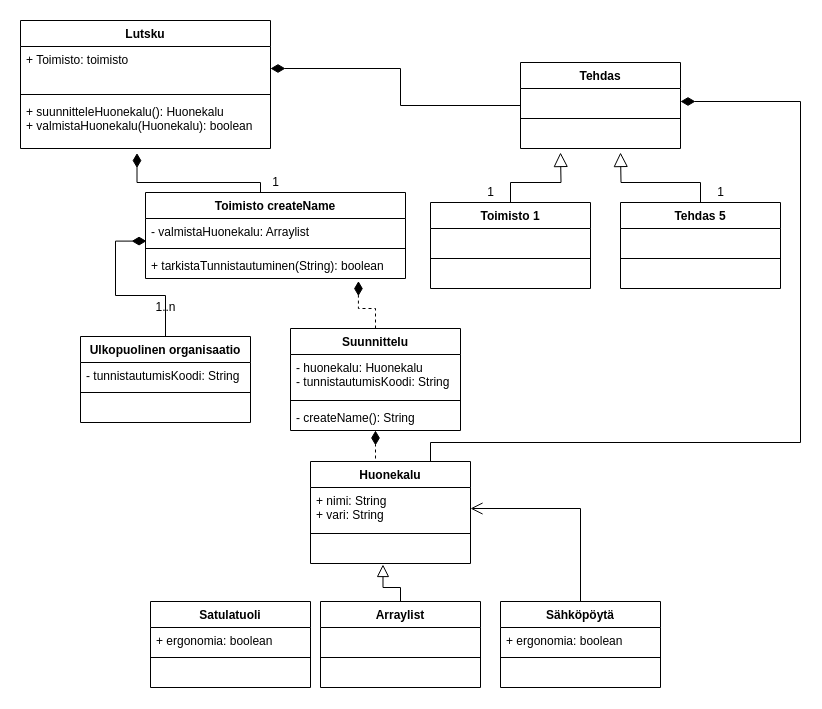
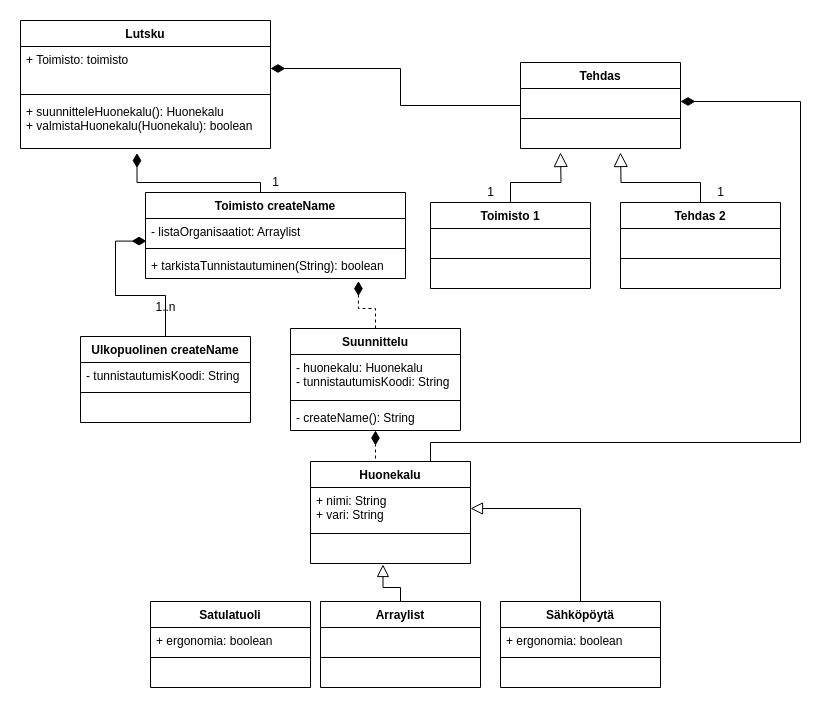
  <mxCell id="0" />
  <mxCell id="1" parent="0" />
  <mxCell id="2" value="Lutsku" style="swimlane;fontStyle=1;align=center;verticalAlign=top;childLayout=stackLayout;horizontal=1;startSize=26;horizontalStack=0;resizeParent=1;resizeParentMax=0;resizeLast=0;collapsible=1;marginBottom=0;" vertex="1" parent="1"><mxGeometry x="20" y="20" width="250" height="128" as="geometry" /></mxCell>
  <mxCell id="3" value="+ Toimisto: toimisto&#10;" style="text;strokeColor=none;fillColor=none;align=left;verticalAlign=top;spacingLeft=4;spacingRight=4;overflow=hidden;rotatable=0;points=[[0,0.5],[1,0.5]];portConstraint=eastwest;" vertex="1" parent="2"><mxGeometry y="26" width="250" height="44" as="geometry" /></mxCell>
  <mxCell id="4" value="" style="line;strokeWidth=1;fillColor=none;align=left;verticalAlign=middle;spacingTop=-1;spacingLeft=3;spacingRight=3;rotatable=0;labelPosition=right;points=[];portConstraint=eastwest;" vertex="1" parent="2"><mxGeometry y="70" width="250" height="8" as="geometry" /></mxCell>
  <mxCell id="5" value="+ suunnitteleHuonekalu(): Huonekalu&#10;+ valmistaHuonekalu(Huonekalu): boolean" style="text;strokeColor=none;fillColor=none;align=left;verticalAlign=top;spacingLeft=4;spacingRight=4;overflow=hidden;rotatable=0;points=[[0,0.5],[1,0.5]];portConstraint=eastwest;" vertex="1" parent="2"><mxGeometry y="78" width="250" height="50" as="geometry" /></mxCell>
  <mxCell id="6" value="Satulatuoli" style="swimlane;fontStyle=1;align=center;verticalAlign=top;childLayout=stackLayout;horizontal=1;startSize=26;horizontalStack=0;resizeParent=1;resizeParentMax=0;resizeLast=0;collapsible=1;marginBottom=0;" vertex="1" parent="1"><mxGeometry x="150" y="601" width="160" height="86" as="geometry" /></mxCell>
  <mxCell id="7" value="+ ergonomia: boolean" style="text;strokeColor=none;fillColor=none;align=left;verticalAlign=top;spacingLeft=4;spacingRight=4;overflow=hidden;rotatable=0;points=[[0,0.5],[1,0.5]];portConstraint=eastwest;" vertex="1" parent="6"><mxGeometry y="26" width="160" height="26" as="geometry" /></mxCell>
  <mxCell id="8" value="" style="line;strokeWidth=1;fillColor=none;align=left;verticalAlign=middle;spacingTop=-1;spacingLeft=3;spacingRight=3;rotatable=0;labelPosition=right;points=[];portConstraint=eastwest;" vertex="1" parent="6"><mxGeometry y="52" width="160" height="8" as="geometry" /></mxCell>
  <mxCell id="9" value=" " style="text;strokeColor=none;fillColor=none;align=left;verticalAlign=top;spacingLeft=4;spacingRight=4;overflow=hidden;rotatable=0;points=[[0,0.5],[1,0.5]];portConstraint=eastwest;" vertex="1" parent="6"><mxGeometry y="60" width="160" height="26" as="geometry" /></mxCell>
- <mxCell id="10" style="edgeStyle=orthogonalEdgeStyle;rounded=0;orthogonalLoop=1;jettySize=auto;html=1;entryX=1;entryY=0.5;entryDx=0;entryDy=0;endArrow=open;endFill=0;endSize=10;" edge="1" parent="1" source="11" target="28"><mxGeometry relative="1" as="geometry" /></mxCell>
+ <mxCell id="10" style="edgeStyle=orthogonalEdgeStyle;rounded=0;orthogonalLoop=1;jettySize=auto;html=1;entryX=1;entryY=0.5;entryDx=0;entryDy=0;endArrow=block;endFill=0;endSize=10;" edge="1" parent="1" source="11" target="28"><mxGeometry relative="1" as="geometry" /></mxCell>
  <mxCell id="11" value="Sähköpöytä" style="swimlane;fontStyle=1;align=center;verticalAlign=top;childLayout=stackLayout;horizontal=1;startSize=26;horizontalStack=0;resizeParent=1;resizeParentMax=0;resizeLast=0;collapsible=1;marginBottom=0;" vertex="1" parent="1"><mxGeometry x="500" y="601" width="160" height="86" as="geometry" /></mxCell>
  <mxCell id="12" value="+ ergonomia: boolean" style="text;strokeColor=none;fillColor=none;align=left;verticalAlign=top;spacingLeft=4;spacingRight=4;overflow=hidden;rotatable=0;points=[[0,0.5],[1,0.5]];portConstraint=eastwest;" vertex="1" parent="11"><mxGeometry y="26" width="160" height="26" as="geometry" /></mxCell>
  <mxCell id="13" value="" style="line;strokeWidth=1;fillColor=none;align=left;verticalAlign=middle;spacingTop=-1;spacingLeft=3;spacingRight=3;rotatable=0;labelPosition=right;points=[];portConstraint=eastwest;" vertex="1" parent="11"><mxGeometry y="52" width="160" height="8" as="geometry" /></mxCell>
  <mxCell id="14" value=" " style="text;strokeColor=none;fillColor=none;align=left;verticalAlign=top;spacingLeft=4;spacingRight=4;overflow=hidden;rotatable=0;points=[[0,0.5],[1,0.5]];portConstraint=eastwest;" vertex="1" parent="11"><mxGeometry y="60" width="160" height="26" as="geometry" /></mxCell>
  <mxCell id="15" style="edgeStyle=orthogonalEdgeStyle;rounded=0;orthogonalLoop=1;jettySize=auto;html=1;endArrow=block;endFill=0;endSize=12;" edge="1" parent="1" source="16"><mxGeometry relative="1" as="geometry"><mxPoint x="560" y="152" as="targetPoint" /></mxGeometry></mxCell>
  <mxCell id="16" value="Toimisto 1" style="swimlane;fontStyle=1;align=center;verticalAlign=top;childLayout=stackLayout;horizontal=1;startSize=26;horizontalStack=0;resizeParent=1;resizeParentMax=0;resizeLast=0;collapsible=1;marginBottom=0;" vertex="1" parent="1"><mxGeometry x="430" y="202" width="160" height="86" as="geometry" /></mxCell>
  <mxCell id="17" value=" " style="text;strokeColor=none;fillColor=none;align=left;verticalAlign=top;spacingLeft=4;spacingRight=4;overflow=hidden;rotatable=0;points=[[0,0.5],[1,0.5]];portConstraint=eastwest;" vertex="1" parent="16"><mxGeometry y="26" width="160" height="26" as="geometry" /></mxCell>
  <mxCell id="18" value="" style="line;strokeWidth=1;fillColor=none;align=left;verticalAlign=middle;spacingTop=-1;spacingLeft=3;spacingRight=3;rotatable=0;labelPosition=right;points=[];portConstraint=eastwest;" vertex="1" parent="16"><mxGeometry y="52" width="160" height="8" as="geometry" /></mxCell>
  <mxCell id="19" value=" " style="text;strokeColor=none;fillColor=none;align=left;verticalAlign=top;spacingLeft=4;spacingRight=4;overflow=hidden;rotatable=0;points=[[0,0.5],[1,0.5]];portConstraint=eastwest;" vertex="1" parent="16"><mxGeometry y="60" width="160" height="26" as="geometry" /></mxCell>
  <mxCell id="20" style="edgeStyle=orthogonalEdgeStyle;rounded=0;orthogonalLoop=1;jettySize=auto;html=1;endArrow=block;endFill=0;endSize=12;" edge="1" parent="1" source="21"><mxGeometry relative="1" as="geometry"><mxPoint x="620" y="152" as="targetPoint" /></mxGeometry></mxCell>
- <mxCell id="21" value="Tehdas 5" style="swimlane;fontStyle=1;align=center;verticalAlign=top;childLayout=stackLayout;horizontal=1;startSize=26;horizontalStack=0;resizeParent=1;resizeParentMax=0;resizeLast=0;collapsible=1;marginBottom=0;" vertex="1" parent="1"><mxGeometry x="620" y="202" width="160" height="86" as="geometry" /></mxCell>
+ <mxCell id="21" value="Tehdas 2" style="swimlane;fontStyle=1;align=center;verticalAlign=top;childLayout=stackLayout;horizontal=1;startSize=26;horizontalStack=0;resizeParent=1;resizeParentMax=0;resizeLast=0;collapsible=1;marginBottom=0;" vertex="1" parent="1"><mxGeometry x="620" y="202" width="160" height="86" as="geometry" /></mxCell>
  <mxCell id="22" value=" " style="text;strokeColor=none;fillColor=none;align=left;verticalAlign=top;spacingLeft=4;spacingRight=4;overflow=hidden;rotatable=0;points=[[0,0.5],[1,0.5]];portConstraint=eastwest;" vertex="1" parent="21"><mxGeometry y="26" width="160" height="26" as="geometry" /></mxCell>
  <mxCell id="23" value="" style="line;strokeWidth=1;fillColor=none;align=left;verticalAlign=middle;spacingTop=-1;spacingLeft=3;spacingRight=3;rotatable=0;labelPosition=right;points=[];portConstraint=eastwest;" vertex="1" parent="21"><mxGeometry y="52" width="160" height="8" as="geometry" /></mxCell>
  <mxCell id="24" value=" " style="text;strokeColor=none;fillColor=none;align=left;verticalAlign=top;spacingLeft=4;spacingRight=4;overflow=hidden;rotatable=0;points=[[0,0.5],[1,0.5]];portConstraint=eastwest;" vertex="1" parent="21"><mxGeometry y="60" width="160" height="26" as="geometry" /></mxCell>
  <mxCell id="25" style="edgeStyle=orthogonalEdgeStyle;rounded=0;orthogonalLoop=1;jettySize=auto;html=1;exitX=0.5;exitY=0;exitDx=0;exitDy=0;entryX=0.5;entryY=1;entryDx=0;entryDy=0;entryPerimeter=0;endArrow=diamondThin;endFill=1;endSize=12;dashed=1;" edge="1" parent="1" source="27" target="58"><mxGeometry relative="1" as="geometry" /></mxCell>
  <mxCell id="26" style="edgeStyle=orthogonalEdgeStyle;rounded=0;orthogonalLoop=1;jettySize=auto;html=1;exitX=0.75;exitY=0;exitDx=0;exitDy=0;entryX=1;entryY=0.5;entryDx=0;entryDy=0;endArrow=diamondThin;endFill=1;endSize=12;" edge="1" parent="1" source="27" target="38"><mxGeometry relative="1" as="geometry"><Array as="points"><mxPoint x="430" y="442" /><mxPoint x="800" y="442" /><mxPoint x="800" y="101" /></Array></mxGeometry></mxCell>
  <mxCell id="27" value="Huonekalu" style="swimlane;fontStyle=1;align=center;verticalAlign=top;childLayout=stackLayout;horizontal=1;startSize=26;horizontalStack=0;resizeParent=1;resizeParentMax=0;resizeLast=0;collapsible=1;marginBottom=0;" vertex="1" parent="1"><mxGeometry x="310" y="461" width="160" height="102" as="geometry" /></mxCell>
  <mxCell id="28" value="+ nimi: String&#10;+ vari: String" style="text;strokeColor=none;fillColor=none;align=left;verticalAlign=top;spacingLeft=4;spacingRight=4;overflow=hidden;rotatable=0;points=[[0,0.5],[1,0.5]];portConstraint=eastwest;" vertex="1" parent="27"><mxGeometry y="26" width="160" height="42" as="geometry" /></mxCell>
  <mxCell id="29" value="" style="line;strokeWidth=1;fillColor=none;align=left;verticalAlign=middle;spacingTop=-1;spacingLeft=3;spacingRight=3;rotatable=0;labelPosition=right;points=[];portConstraint=eastwest;" vertex="1" parent="27"><mxGeometry y="68" width="160" height="8" as="geometry" /></mxCell>
  <mxCell id="30" value=" " style="text;strokeColor=none;fillColor=none;align=left;verticalAlign=top;spacingLeft=4;spacingRight=4;overflow=hidden;rotatable=0;points=[[0,0.5],[1,0.5]];portConstraint=eastwest;" vertex="1" parent="27"><mxGeometry y="76" width="160" height="26" as="geometry" /></mxCell>
  <mxCell id="31" style="edgeStyle=orthogonalEdgeStyle;rounded=0;orthogonalLoop=1;jettySize=auto;html=1;entryX=0.453;entryY=1.038;entryDx=0;entryDy=0;entryPerimeter=0;endArrow=block;endFill=0;endSize=10;" edge="1" parent="1" source="32" target="30"><mxGeometry relative="1" as="geometry"><Array as="points"><mxPoint x="400" y="587" /><mxPoint x="383" y="587" /></Array></mxGeometry></mxCell>
  <mxCell id="32" value="Arraylist" style="swimlane;fontStyle=1;align=center;verticalAlign=top;childLayout=stackLayout;horizontal=1;startSize=26;horizontalStack=0;resizeParent=1;resizeParentMax=0;resizeLast=0;collapsible=1;marginBottom=0;" vertex="1" parent="1"><mxGeometry x="320" y="601" width="160" height="86" as="geometry" /></mxCell>
  <mxCell id="33" value=" " style="text;strokeColor=none;fillColor=none;align=left;verticalAlign=top;spacingLeft=4;spacingRight=4;overflow=hidden;rotatable=0;points=[[0,0.5],[1,0.5]];portConstraint=eastwest;" vertex="1" parent="32"><mxGeometry y="26" width="160" height="26" as="geometry" /></mxCell>
  <mxCell id="34" value="" style="line;strokeWidth=1;fillColor=none;align=left;verticalAlign=middle;spacingTop=-1;spacingLeft=3;spacingRight=3;rotatable=0;labelPosition=right;points=[];portConstraint=eastwest;" vertex="1" parent="32"><mxGeometry y="52" width="160" height="8" as="geometry" /></mxCell>
  <mxCell id="35" value=" " style="text;strokeColor=none;fillColor=none;align=left;verticalAlign=top;spacingLeft=4;spacingRight=4;overflow=hidden;rotatable=0;points=[[0,0.5],[1,0.5]];portConstraint=eastwest;" vertex="1" parent="32"><mxGeometry y="60" width="160" height="26" as="geometry" /></mxCell>
  <mxCell id="36" style="edgeStyle=orthogonalEdgeStyle;rounded=0;orthogonalLoop=1;jettySize=auto;html=1;entryX=1;entryY=0.5;entryDx=0;entryDy=0;endArrow=diamondThin;endFill=1;endSize=12;" edge="1" parent="1" source="37" target="3"><mxGeometry relative="1" as="geometry" /></mxCell>
  <mxCell id="37" value="Tehdas" style="swimlane;fontStyle=1;align=center;verticalAlign=top;childLayout=stackLayout;horizontal=1;startSize=26;horizontalStack=0;resizeParent=1;resizeParentMax=0;resizeLast=0;collapsible=1;marginBottom=0;" vertex="1" parent="1"><mxGeometry x="520" y="62" width="160" height="86" as="geometry" /></mxCell>
  <mxCell id="38" value=" " style="text;strokeColor=none;fillColor=none;align=left;verticalAlign=top;spacingLeft=4;spacingRight=4;overflow=hidden;rotatable=0;points=[[0,0.5],[1,0.5]];portConstraint=eastwest;" vertex="1" parent="37"><mxGeometry y="26" width="160" height="26" as="geometry" /></mxCell>
  <mxCell id="39" value="" style="line;strokeWidth=1;fillColor=none;align=left;verticalAlign=middle;spacingTop=-1;spacingLeft=3;spacingRight=3;rotatable=0;labelPosition=right;points=[];portConstraint=eastwest;" vertex="1" parent="37"><mxGeometry y="52" width="160" height="8" as="geometry" /></mxCell>
  <mxCell id="40" value=" " style="text;strokeColor=none;fillColor=none;align=left;verticalAlign=top;spacingLeft=4;spacingRight=4;overflow=hidden;rotatable=0;points=[[0,0.5],[1,0.5]];portConstraint=eastwest;" vertex="1" parent="37"><mxGeometry y="60" width="160" height="26" as="geometry" /></mxCell>
  <mxCell id="41" style="edgeStyle=orthogonalEdgeStyle;rounded=0;orthogonalLoop=1;jettySize=auto;html=1;entryX=0.466;entryY=1.092;entryDx=0;entryDy=0;entryPerimeter=0;endArrow=diamondThin;endFill=1;endSize=12;" edge="1" parent="1" source="42" target="5"><mxGeometry relative="1" as="geometry"><Array as="points"><mxPoint x="260" y="182" /><mxPoint x="137" y="182" /></Array></mxGeometry></mxCell>
  <mxCell id="42" value="Toimisto createName" style="swimlane;fontStyle=1;align=center;verticalAlign=top;childLayout=stackLayout;horizontal=1;startSize=26;horizontalStack=0;resizeParent=1;resizeParentMax=0;resizeLast=0;collapsible=1;marginBottom=0;" vertex="1" parent="1"><mxGeometry x="145" y="192" width="260" height="86" as="geometry" /></mxCell>
- <mxCell id="43" value="- valmistaHuonekalu: Arraylist " style="text;strokeColor=none;fillColor=none;align=left;verticalAlign=top;spacingLeft=4;spacingRight=4;overflow=hidden;rotatable=0;points=[[0,0.5],[1,0.5]];portConstraint=eastwest;" vertex="1" parent="42"><mxGeometry y="26" width="260" height="26" as="geometry" /></mxCell>
+ <mxCell id="43" value="- listaOrganisaatiot: Arraylist " style="text;strokeColor=none;fillColor=none;align=left;verticalAlign=top;spacingLeft=4;spacingRight=4;overflow=hidden;rotatable=0;points=[[0,0.5],[1,0.5]];portConstraint=eastwest;" vertex="1" parent="42"><mxGeometry y="26" width="260" height="26" as="geometry" /></mxCell>
  <mxCell id="44" value="" style="line;strokeWidth=1;fillColor=none;align=left;verticalAlign=middle;spacingTop=-1;spacingLeft=3;spacingRight=3;rotatable=0;labelPosition=right;points=[];portConstraint=eastwest;" vertex="1" parent="42"><mxGeometry y="52" width="260" height="8" as="geometry" /></mxCell>
  <mxCell id="45" value="+ tarkistaTunnistautuminen(String): boolean" style="text;strokeColor=none;fillColor=none;align=left;verticalAlign=top;spacingLeft=4;spacingRight=4;overflow=hidden;rotatable=0;points=[[0,0.5],[1,0.5]];portConstraint=eastwest;" vertex="1" parent="42"><mxGeometry y="60" width="260" height="26" as="geometry" /></mxCell>
  <mxCell id="46" value="1" style="text;html=1;align=center;verticalAlign=middle;resizable=0;points=[];autosize=1;strokeColor=none;fillColor=none;" vertex="1" parent="1"><mxGeometry x="265" y="172" width="20" height="20" as="geometry" /></mxCell>
  <mxCell id="47" value="1" style="text;html=1;align=center;verticalAlign=middle;resizable=0;points=[];autosize=1;strokeColor=none;fillColor=none;" vertex="1" parent="1"><mxGeometry x="480" y="182" width="20" height="20" as="geometry" /></mxCell>
  <mxCell id="48" value="1" style="text;html=1;align=center;verticalAlign=middle;resizable=0;points=[];autosize=1;strokeColor=none;fillColor=none;" vertex="1" parent="1"><mxGeometry x="710" y="182" width="20" height="20" as="geometry" /></mxCell>
  <mxCell id="49" style="edgeStyle=orthogonalEdgeStyle;rounded=0;orthogonalLoop=1;jettySize=auto;html=1;exitX=0.5;exitY=0;exitDx=0;exitDy=0;entryX=0.004;entryY=0.869;entryDx=0;entryDy=0;entryPerimeter=0;endArrow=diamondThin;endFill=1;endSize=12;" edge="1" parent="1" source="50" target="43"><mxGeometry relative="1" as="geometry" /></mxCell>
- <mxCell id="50" value="Ulkopuolinen organisaatio" style="swimlane;fontStyle=1;align=center;verticalAlign=top;childLayout=stackLayout;horizontal=1;startSize=26;horizontalStack=0;resizeParent=1;resizeParentMax=0;resizeLast=0;collapsible=1;marginBottom=0;" vertex="1" parent="1"><mxGeometry x="80" y="336" width="170" height="86" as="geometry" /></mxCell>
+ <mxCell id="50" value="Ulkopuolinen createName" style="swimlane;fontStyle=1;align=center;verticalAlign=top;childLayout=stackLayout;horizontal=1;startSize=26;horizontalStack=0;resizeParent=1;resizeParentMax=0;resizeLast=0;collapsible=1;marginBottom=0;" vertex="1" parent="1"><mxGeometry x="80" y="336" width="170" height="86" as="geometry" /></mxCell>
  <mxCell id="51" value="- tunnistautumisKoodi: String" style="text;strokeColor=none;fillColor=none;align=left;verticalAlign=top;spacingLeft=4;spacingRight=4;overflow=hidden;rotatable=0;points=[[0,0.5],[1,0.5]];portConstraint=eastwest;" vertex="1" parent="50"><mxGeometry y="26" width="170" height="26" as="geometry" /></mxCell>
  <mxCell id="52" value="" style="line;strokeWidth=1;fillColor=none;align=left;verticalAlign=middle;spacingTop=-1;spacingLeft=3;spacingRight=3;rotatable=0;labelPosition=right;points=[];portConstraint=eastwest;" vertex="1" parent="50"><mxGeometry y="52" width="170" height="8" as="geometry" /></mxCell>
  <mxCell id="53" value=" " style="text;strokeColor=none;fillColor=none;align=left;verticalAlign=top;spacingLeft=4;spacingRight=4;overflow=hidden;rotatable=0;points=[[0,0.5],[1,0.5]];portConstraint=eastwest;" vertex="1" parent="50"><mxGeometry y="60" width="170" height="26" as="geometry" /></mxCell>
  <mxCell id="54" style="edgeStyle=orthogonalEdgeStyle;rounded=0;orthogonalLoop=1;jettySize=auto;html=1;entryX=0.819;entryY=1.1;entryDx=0;entryDy=0;entryPerimeter=0;endArrow=diamondThin;endFill=1;endSize=12;dashed=1;" edge="1" parent="1" source="55" target="45"><mxGeometry relative="1" as="geometry"><Array as="points"><mxPoint x="375" y="308" /><mxPoint x="358" y="308" /></Array></mxGeometry></mxCell>
  <mxCell id="55" value="Suunnittelu" style="swimlane;fontStyle=1;align=center;verticalAlign=top;childLayout=stackLayout;horizontal=1;startSize=26;horizontalStack=0;resizeParent=1;resizeParentMax=0;resizeLast=0;collapsible=1;marginBottom=0;" vertex="1" parent="1"><mxGeometry x="290" y="328" width="170" height="102" as="geometry" /></mxCell>
  <mxCell id="56" value="- huonekalu: Huonekalu&#10;- tunnistautumisKoodi: String" style="text;strokeColor=none;fillColor=none;align=left;verticalAlign=top;spacingLeft=4;spacingRight=4;overflow=hidden;rotatable=0;points=[[0,0.5],[1,0.5]];portConstraint=eastwest;" vertex="1" parent="55"><mxGeometry y="26" width="170" height="42" as="geometry" /></mxCell>
  <mxCell id="57" value="" style="line;strokeWidth=1;fillColor=none;align=left;verticalAlign=middle;spacingTop=-1;spacingLeft=3;spacingRight=3;rotatable=0;labelPosition=right;points=[];portConstraint=eastwest;" vertex="1" parent="55"><mxGeometry y="68" width="170" height="8" as="geometry" /></mxCell>
  <mxCell id="58" value="- createName(): String" style="text;strokeColor=none;fillColor=none;align=left;verticalAlign=top;spacingLeft=4;spacingRight=4;overflow=hidden;rotatable=0;points=[[0,0.5],[1,0.5]];portConstraint=eastwest;" vertex="1" parent="55"><mxGeometry y="76" width="170" height="26" as="geometry" /></mxCell>
  <mxCell id="59" value="1..n" style="text;html=1;align=center;verticalAlign=middle;resizable=0;points=[];autosize=1;strokeColor=none;fillColor=none;" vertex="1" parent="1"><mxGeometry x="145" y="297" width="40" height="20" as="geometry" /></mxCell>
